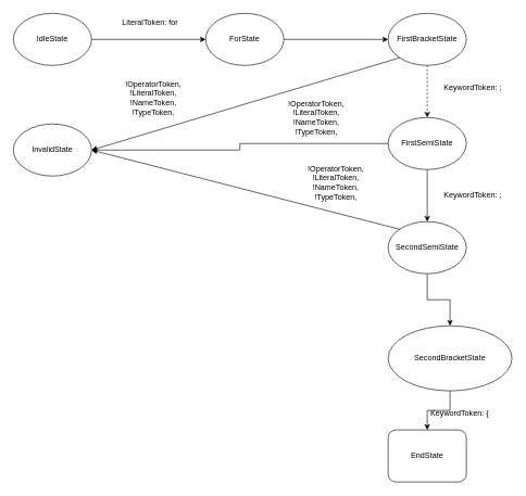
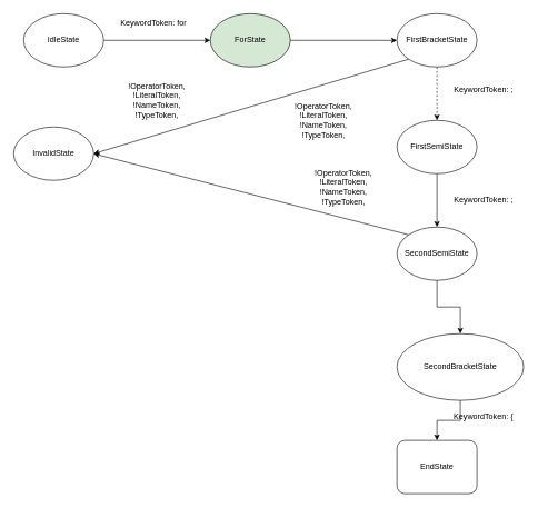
  <mxCell id="0" />
  <mxCell id="1" parent="0" />
  <mxCell id="2" style="edgeStyle=orthogonalEdgeStyle;rounded=0;orthogonalLoop=1;jettySize=auto;html=1;exitX=1;exitY=0.5;exitDx=0;exitDy=0;entryX=0;entryY=0.5;entryDx=0;entryDy=0;" edge="1" parent="1" source="3" target="5"><mxGeometry relative="1" as="geometry" /></mxCell>
- <mxCell id="3" value="IdleState" style="ellipse;whiteSpace=wrap;html=1;" vertex="1" parent="1"><mxGeometry x="20" y="20" width="120" height="80" as="geometry" /></mxCell>
+ <mxCell id="3" value="IdleState" style="ellipse;whiteSpace=wrap;html=1;" vertex="1" parent="1"><mxGeometry x="35" y="20" width="120" height="80" as="geometry" /></mxCell>
  <mxCell id="4" style="edgeStyle=orthogonalEdgeStyle;rounded=0;orthogonalLoop=1;jettySize=auto;html=1;exitX=1;exitY=0.5;exitDx=0;exitDy=0;" edge="1" parent="1" source="5" target="7"><mxGeometry relative="1" as="geometry" /></mxCell>
- <mxCell id="5" value="ForState" style="ellipse;whiteSpace=wrap;html=1;" vertex="1" parent="1"><mxGeometry x="315" y="20" width="120" height="80" as="geometry" /></mxCell>
+ <mxCell id="5" value="ForState" style="ellipse;whiteSpace=wrap;html=1;fillColor=#d5e8d4;" vertex="1" parent="1"><mxGeometry x="315" y="20" width="120" height="80" as="geometry" /></mxCell>
  <mxCell id="6" style="edgeStyle=orthogonalEdgeStyle;rounded=0;orthogonalLoop=1;jettySize=auto;html=1;exitX=0.5;exitY=1;exitDx=0;exitDy=0;dashed=1;" edge="1" parent="1" source="7" target="12"><mxGeometry relative="1" as="geometry" /></mxCell>
  <mxCell id="7" value="FirstBracketState" style="ellipse;whiteSpace=wrap;html=1;" vertex="1" parent="1"><mxGeometry x="595" y="20" width="120" height="80" as="geometry" /></mxCell>
  <mxCell id="8" style="edgeStyle=orthogonalEdgeStyle;rounded=0;orthogonalLoop=1;jettySize=auto;html=1;exitX=0.5;exitY=1;exitDx=0;exitDy=0;" edge="1" parent="1" source="9" target="14"><mxGeometry relative="1" as="geometry" /></mxCell>
  <mxCell id="9" value="SecondSemiState" style="ellipse;whiteSpace=wrap;html=1;" vertex="1" parent="1"><mxGeometry x="595" y="340" width="120" height="80" as="geometry" /></mxCell>
  <mxCell id="10" style="edgeStyle=orthogonalEdgeStyle;rounded=0;orthogonalLoop=1;jettySize=auto;html=1;exitX=0.5;exitY=1;exitDx=0;exitDy=0;" edge="1" parent="1" source="12" target="9"><mxGeometry relative="1" as="geometry" /></mxCell>
- <mxCell id="11" style="edgeStyle=orthogonalEdgeStyle;rounded=0;orthogonalLoop=1;jettySize=auto;html=1;exitX=0;exitY=0.5;exitDx=0;exitDy=0;entryX=1;entryY=0.5;entryDx=0;entryDy=0;" edge="1" parent="1" source="12" target="20"><mxGeometry relative="1" as="geometry" /></mxCell>
  <mxCell id="12" value="FirstSemiState" style="ellipse;whiteSpace=wrap;html=1;" vertex="1" parent="1"><mxGeometry x="595" y="180" width="120" height="80" as="geometry" /></mxCell>
  <mxCell id="13" style="edgeStyle=orthogonalEdgeStyle;rounded=0;orthogonalLoop=1;jettySize=auto;html=1;exitX=0.5;exitY=1;exitDx=0;exitDy=0;" edge="1" parent="1" source="14" target="15"><mxGeometry relative="1" as="geometry" /></mxCell>
  <mxCell id="14" value="SecondBracketState" style="ellipse;whiteSpace=wrap;html=1;" vertex="1" parent="1"><mxGeometry x="595" y="500" width="190" height="100" as="geometry" /></mxCell>
  <mxCell id="15" value="EndState" style="whiteSpace=wrap;html=1;rounded=1;" vertex="1" parent="1"><mxGeometry x="595" y="660" width="120" height="80" as="geometry" /></mxCell>
- <mxCell id="16" value="LiteralToken: for" style="text;html=1;strokeColor=none;fillColor=none;align=center;verticalAlign=middle;whiteSpace=wrap;rounded=0;" vertex="1" parent="1"><mxGeometry x="175" y="20" width="110" height="30" as="geometry" /></mxCell>
+ <mxCell id="16" value="KeywordToken: for" style="text;html=1;strokeColor=none;fillColor=none;align=center;verticalAlign=middle;whiteSpace=wrap;rounded=0;" vertex="1" parent="1"><mxGeometry x="175" y="20" width="110" height="30" as="geometry" /></mxCell>
  <mxCell id="17" value="KeywordToken: ;" style="text;html=1;strokeColor=none;fillColor=none;align=center;verticalAlign=middle;whiteSpace=wrap;rounded=0;" vertex="1" parent="1"><mxGeometry x="675" y="120" width="100" height="30" as="geometry" /></mxCell>
  <mxCell id="18" value="KeywordToken: ;" style="text;html=1;strokeColor=none;fillColor=none;align=center;verticalAlign=middle;whiteSpace=wrap;rounded=0;" vertex="1" parent="1"><mxGeometry x="675" y="285" width="100" height="30" as="geometry" /></mxCell>
- <mxCell id="19" value="KeywordToken: {" style="text;html=1;strokeColor=none;fillColor=none;align=center;verticalAlign=middle;whiteSpace=wrap;rounded=0;" vertex="1" parent="1"><mxGeometry x="655" y="620" width="100" height="30" as="geometry" /></mxCell>
+ <mxCell id="19" value="KeywordToken: {" style="text;html=1;strokeColor=none;fillColor=none;align=center;verticalAlign=middle;whiteSpace=wrap;rounded=0;" vertex="1" parent="1"><mxGeometry x="675" y="610" width="100" height="30" as="geometry" /></mxCell>
  <mxCell id="20" value="InvalidState" style="ellipse;whiteSpace=wrap;html=1;" vertex="1" parent="1"><mxGeometry x="20" y="190" width="120" height="80" as="geometry" /></mxCell>
  <mxCell id="21" value="" style="endArrow=classic;html=1;rounded=0;exitX=0;exitY=1;exitDx=0;exitDy=0;entryX=1;entryY=0.5;entryDx=0;entryDy=0;" edge="1" parent="1" source="7" target="20"><mxGeometry width="50" height="50" relative="1" as="geometry"><mxPoint x="305" y="430" as="sourcePoint" /><mxPoint x="375" y="220" as="targetPoint" /></mxGeometry></mxCell>
  <mxCell id="22" value="!OperatorToken,&lt;br&gt;!LiteralToken,&lt;br&gt;!NameToken,&lt;br&gt;!TypeToken," style="text;html=1;strokeColor=none;fillColor=none;align=center;verticalAlign=middle;whiteSpace=wrap;rounded=0;" vertex="1" parent="1"><mxGeometry x="145" y="120" width="180" height="60" as="geometry" /></mxCell>
  <mxCell id="23" value="!OperatorToken,&lt;br&gt;!LiteralToken,&lt;br&gt;!NameToken,&lt;br&gt;!TypeToken," style="text;html=1;strokeColor=none;fillColor=none;align=center;verticalAlign=middle;whiteSpace=wrap;rounded=0;" vertex="1" parent="1"><mxGeometry x="395" y="150" width="180" height="60" as="geometry" /></mxCell>
  <mxCell id="24" value="" style="endArrow=classic;html=1;rounded=0;exitX=0;exitY=0;exitDx=0;exitDy=0;entryX=1;entryY=0.5;entryDx=0;entryDy=0;" edge="1" parent="1" source="9" target="20"><mxGeometry width="50" height="50" relative="1" as="geometry"><mxPoint x="305" y="430" as="sourcePoint" /><mxPoint x="355" y="380" as="targetPoint" /></mxGeometry></mxCell>
  <mxCell id="25" value="!OperatorToken,&lt;br&gt;!LiteralToken,&lt;br&gt;!NameToken,&lt;br&gt;!TypeToken," style="text;html=1;strokeColor=none;fillColor=none;align=center;verticalAlign=middle;whiteSpace=wrap;rounded=0;" vertex="1" parent="1"><mxGeometry x="425" y="250" width="180" height="60" as="geometry" /></mxCell>
